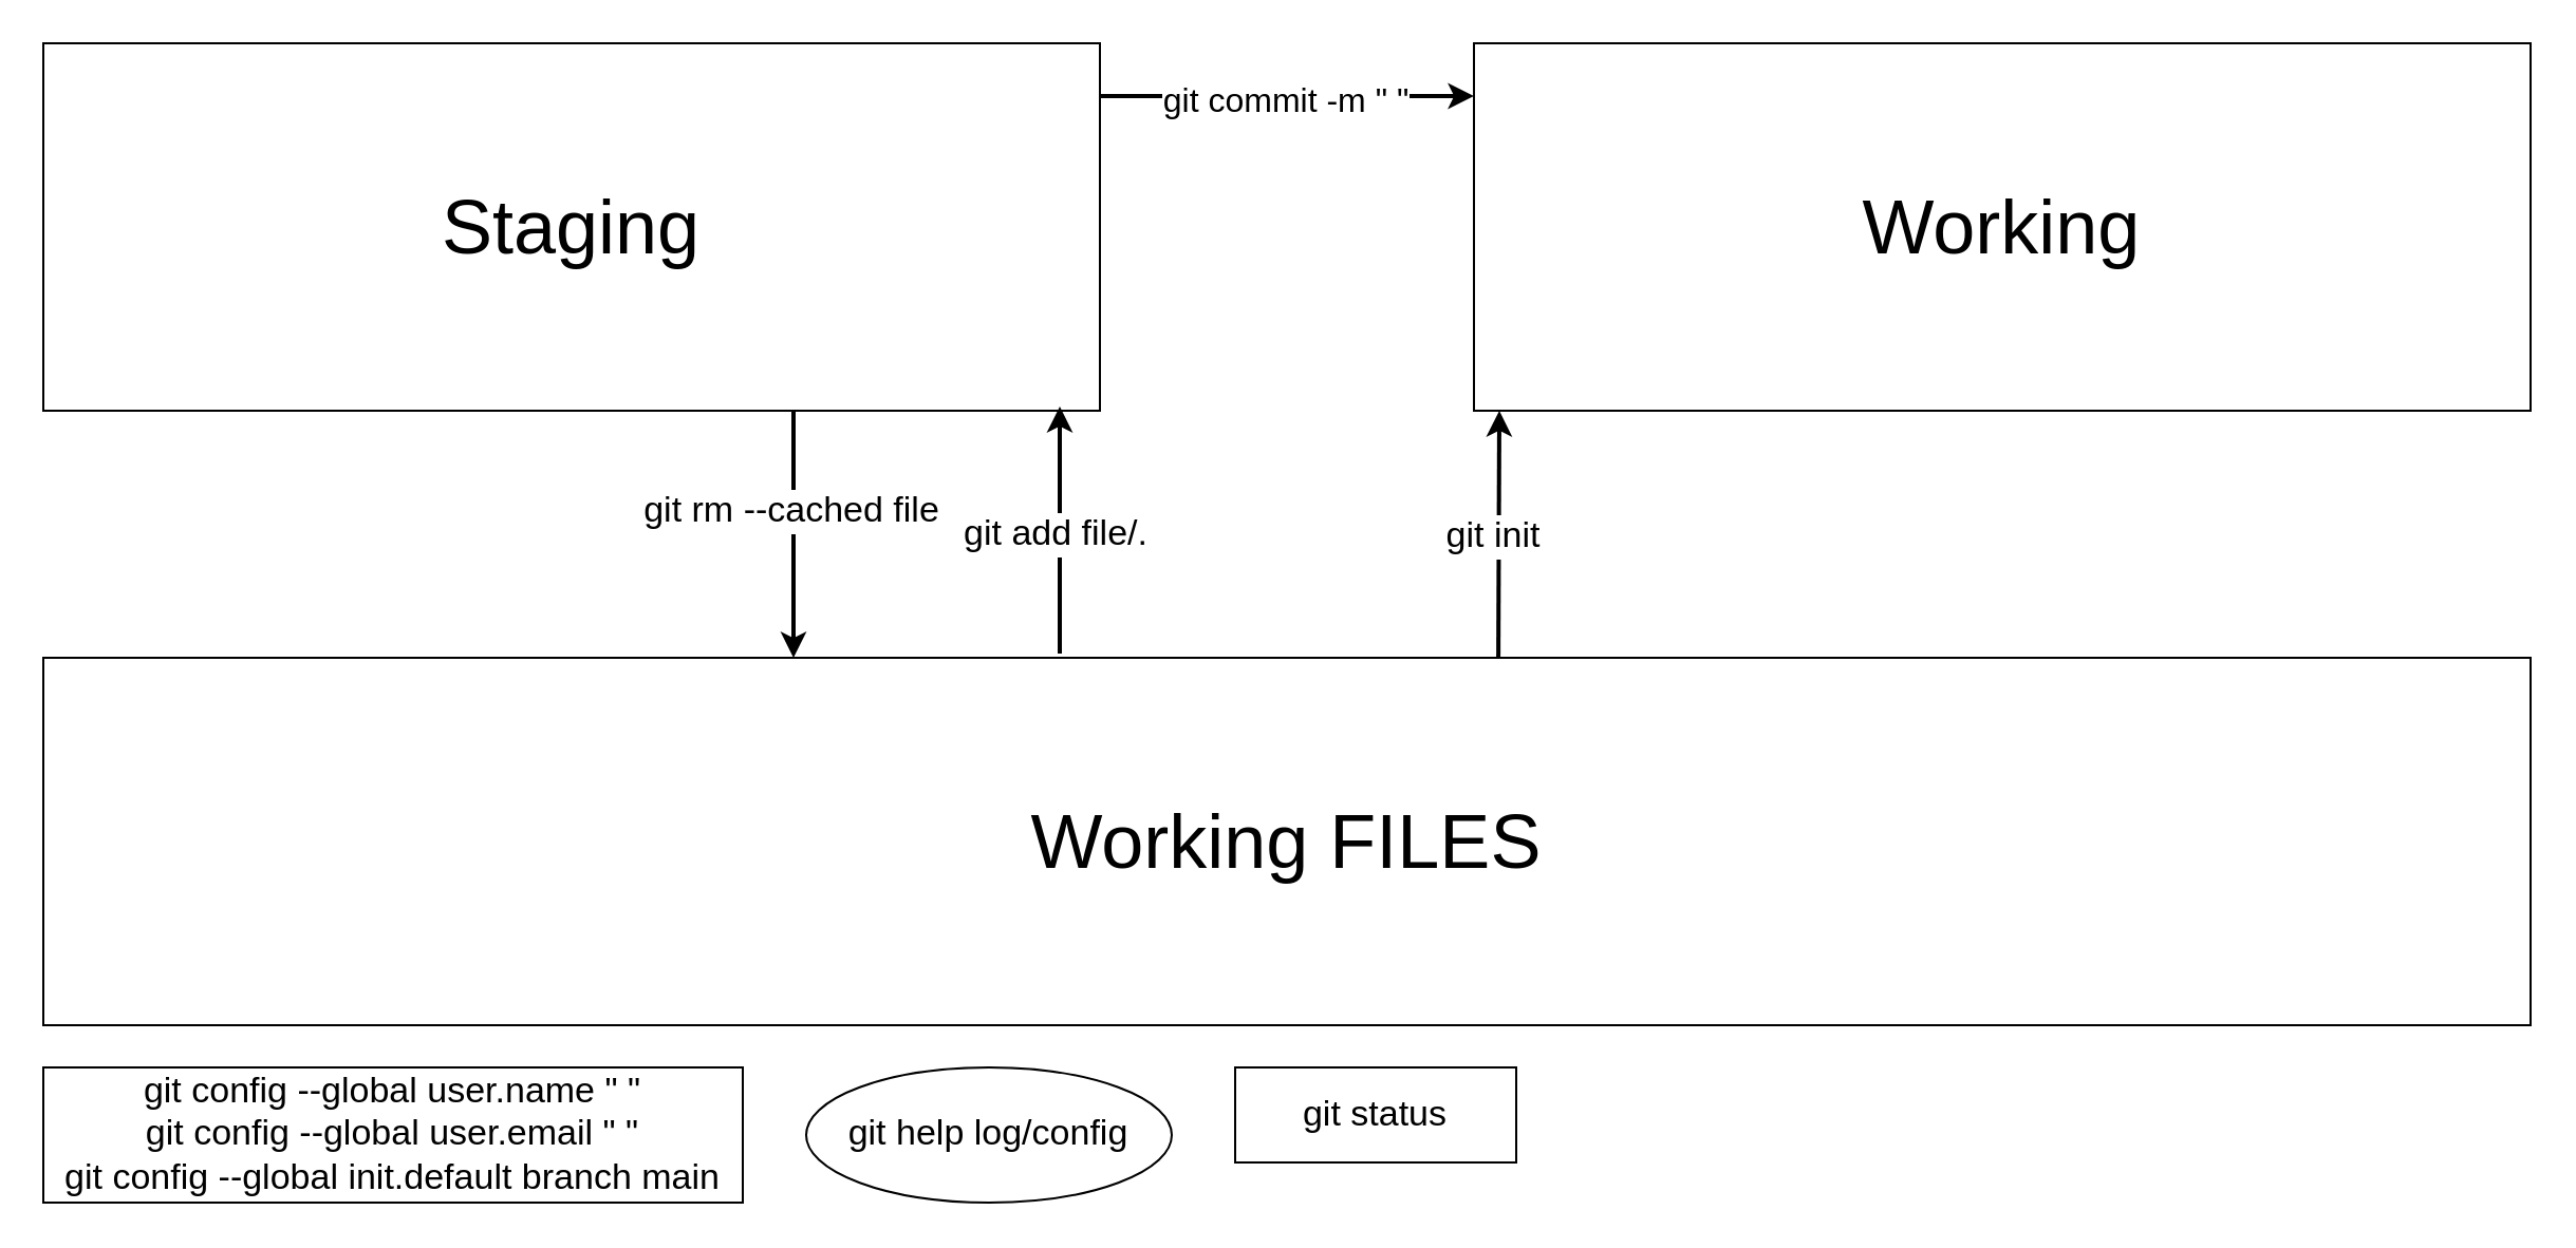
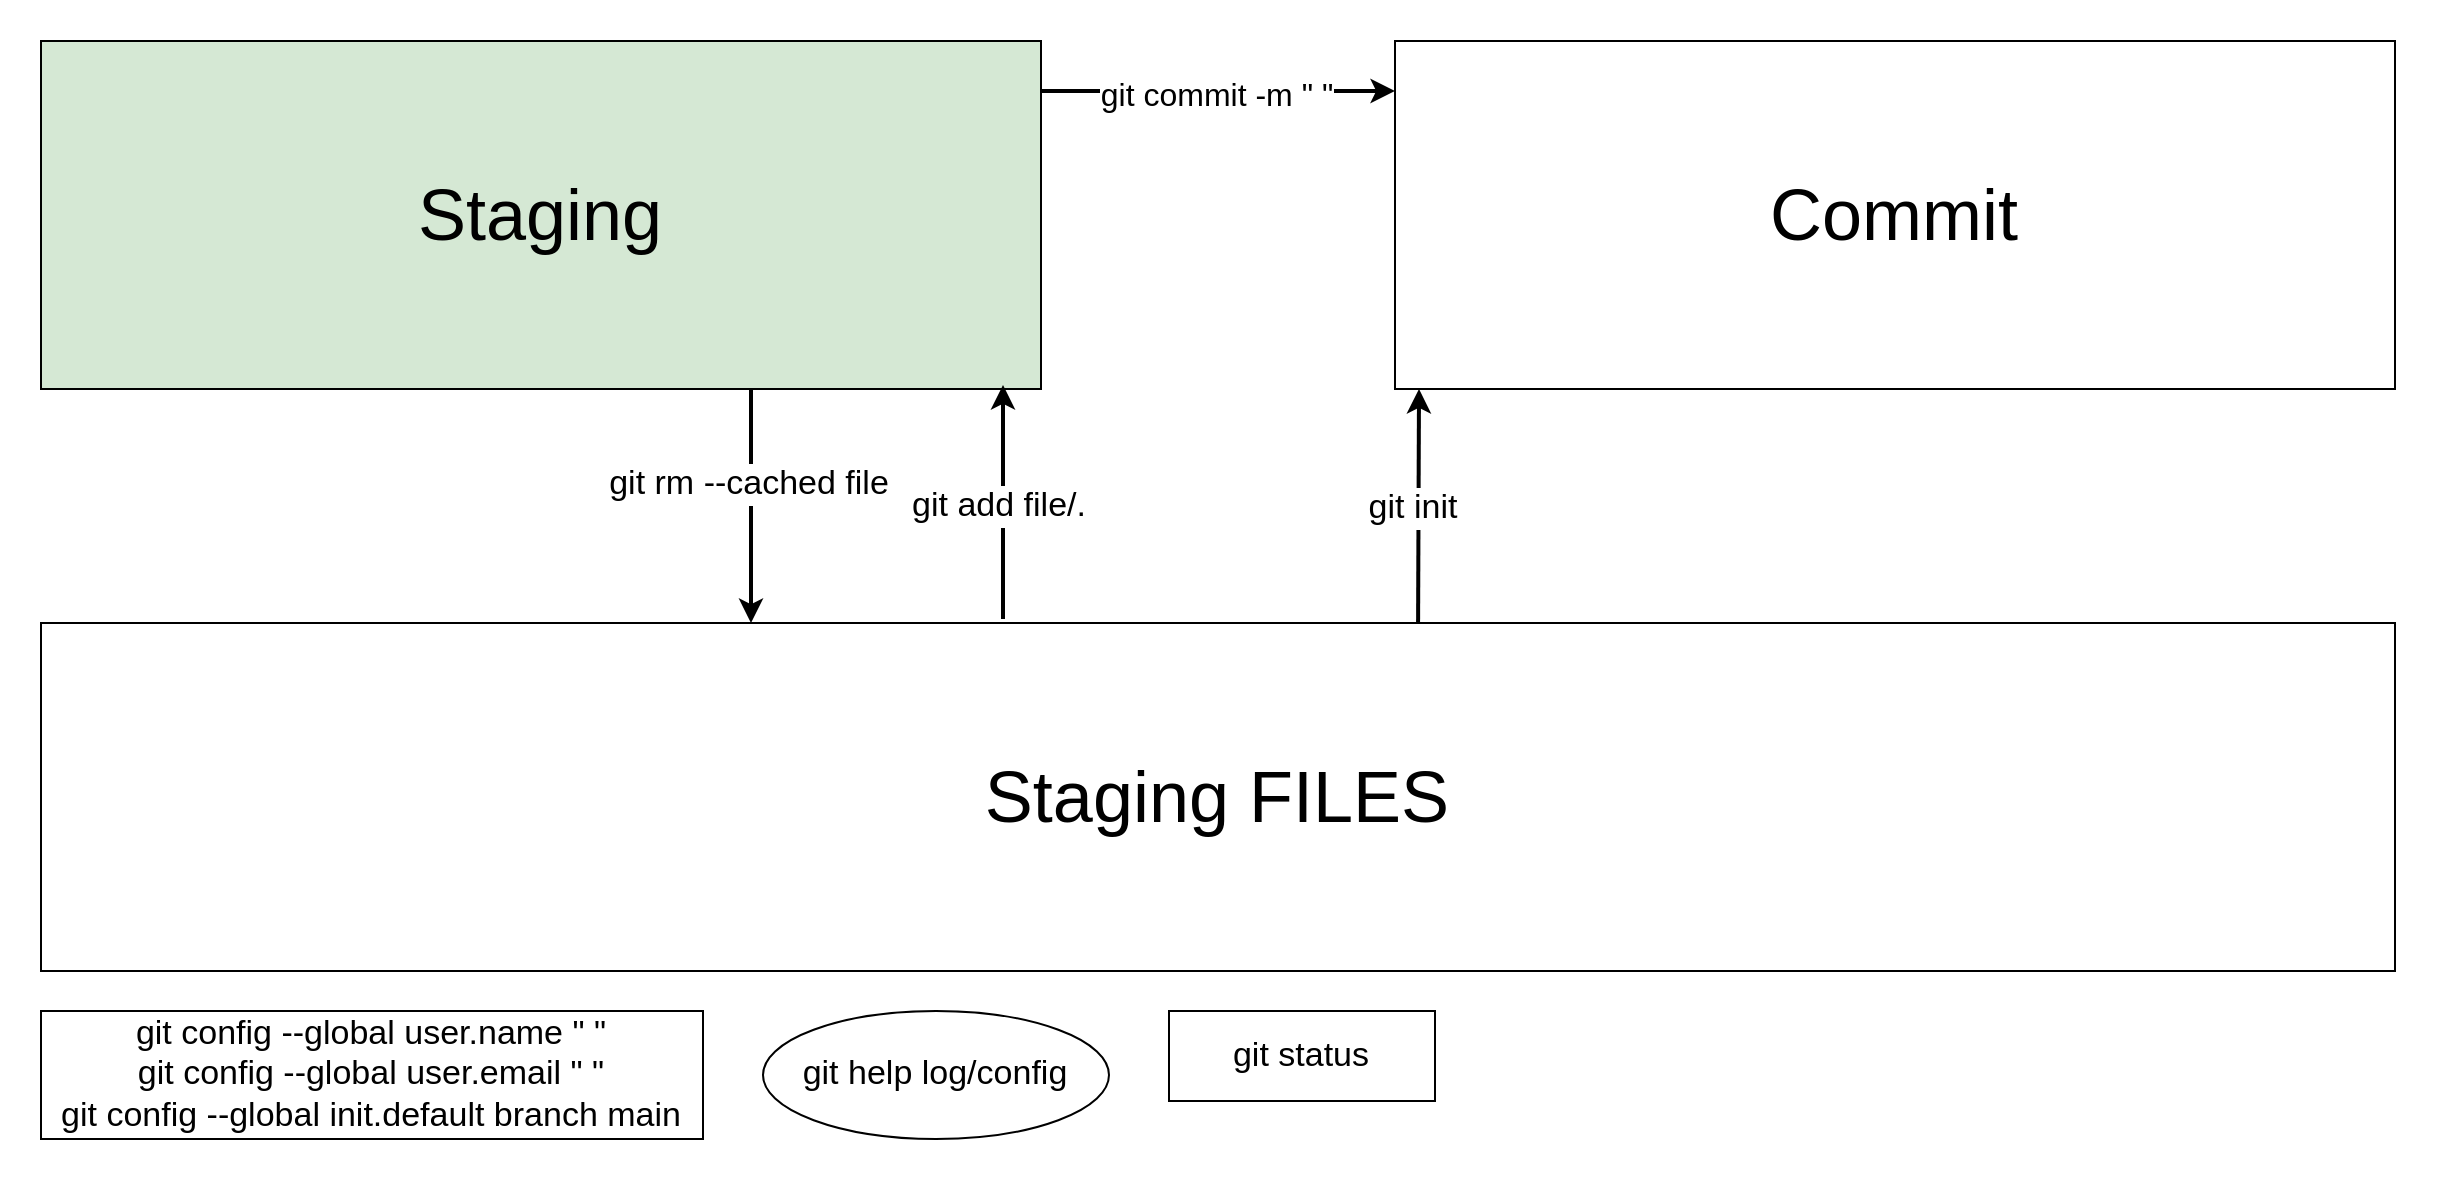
  <mxCell id="0" />
  <mxCell id="1" parent="0" />
- <mxCell id="2" value="Working FILES" style="rounded=0;whiteSpace=wrap;html=1;fontSize=36;" vertex="1" parent="1"><mxGeometry x="20" y="311" width="1177" height="174" as="geometry" /></mxCell>
+ <mxCell id="2" value="Staging FILES" style="rounded=0;whiteSpace=wrap;html=1;fontSize=36;" vertex="1" parent="1"><mxGeometry x="20" y="311" width="1177" height="174" as="geometry" /></mxCell>
  <mxCell id="3" value="git config --global user.name &quot; &quot;&lt;div&gt;git config --global user.email &quot; &quot;&lt;/div&gt;&lt;div&gt;git config --global init.default branch main&lt;/div&gt;" style="rounded=0;whiteSpace=wrap;html=1;fontSize=17;" vertex="1" parent="1"><mxGeometry x="20" y="505" width="331" height="64" as="geometry" /></mxCell>
  <mxCell id="4" value="git help log/config" style="ellipse;whiteSpace=wrap;html=1;fontSize=17;" vertex="1" parent="1"><mxGeometry x="381" y="505" width="173" height="64" as="geometry" /></mxCell>
- <mxCell id="5" value="Staging" style="rounded=0;whiteSpace=wrap;html=1;fontSize=36;" vertex="1" parent="1"><mxGeometry x="20" y="20" width="500" height="174" as="geometry" /></mxCell>
- <mxCell id="6" value="Working" style="rounded=0;whiteSpace=wrap;html=1;fontSize=36;" vertex="1" parent="1"><mxGeometry x="697" y="20" width="500" height="174" as="geometry" /></mxCell>
+ <mxCell id="5" value="Staging" style="rounded=0;whiteSpace=wrap;html=1;fontSize=36;fillColor=#d5e8d4;" vertex="1" parent="1"><mxGeometry x="20" y="20" width="500" height="174" as="geometry" /></mxCell>
+ <mxCell id="6" value="Commit" style="rounded=0;whiteSpace=wrap;html=1;fontSize=36;" vertex="1" parent="1"><mxGeometry x="697" y="20" width="500" height="174" as="geometry" /></mxCell>
  <mxCell id="7" value="" style="endArrow=classic;html=1;rounded=1;entryX=0;entryY=1;entryDx=0;entryDy=0;curved=0;jumpStyle=arc;strokeWidth=2;exitX=0.585;exitY=0;exitDx=0;exitDy=0;exitPerimeter=0;" edge="1" parent="1" source="2"><mxGeometry width="50" height="50" relative="1" as="geometry"><mxPoint x="709" y="259" as="sourcePoint" /><mxPoint x="709" y="194" as="targetPoint" /></mxGeometry></mxCell>
  <mxCell id="8" value="git init" style="edgeLabel;html=1;align=center;verticalAlign=middle;resizable=0;points=[];fontSize=17;" vertex="1" connectable="0" parent="7"><mxGeometry x="-0.026" y="3" relative="1" as="geometry"><mxPoint as="offset" /></mxGeometry></mxCell>
  <mxCell id="9" value="" style="endArrow=classic;html=1;rounded=1;entryX=0;entryY=1;entryDx=0;entryDy=0;curved=0;jumpStyle=arc;strokeWidth=2;exitX=0.585;exitY=0;exitDx=0;exitDy=0;exitPerimeter=0;" edge="1" parent="1"><mxGeometry width="50" height="50" relative="1" as="geometry"><mxPoint x="375" y="194" as="sourcePoint" /><mxPoint x="375" y="311" as="targetPoint" /></mxGeometry></mxCell>
  <mxCell id="10" value="git rm --cached file" style="edgeLabel;html=1;align=center;verticalAlign=middle;resizable=0;points=[];fontSize=17;" vertex="1" connectable="0" parent="9"><mxGeometry x="-0.197" y="-2" relative="1" as="geometry"><mxPoint as="offset" /></mxGeometry></mxCell>
  <mxCell id="11" value="git status" style="rounded=0;whiteSpace=wrap;html=1;fontSize=17;" vertex="1" parent="1"><mxGeometry x="584" y="505" width="133" height="45" as="geometry" /></mxCell>
  <mxCell id="12" value="" style="endArrow=classic;html=1;rounded=1;entryX=0;entryY=1;entryDx=0;entryDy=0;curved=0;jumpStyle=arc;strokeWidth=2;exitX=0.585;exitY=0;exitDx=0;exitDy=0;exitPerimeter=0;" edge="1" parent="1"><mxGeometry width="50" height="50" relative="1" as="geometry"><mxPoint x="501" y="309" as="sourcePoint" /><mxPoint x="501" y="192" as="targetPoint" /></mxGeometry></mxCell>
  <mxCell id="13" value="git add file/." style="edgeLabel;html=1;align=center;verticalAlign=middle;resizable=0;points=[];fontSize=17;" vertex="1" connectable="0" parent="12"><mxGeometry x="-0.026" y="3" relative="1" as="geometry"><mxPoint as="offset" /></mxGeometry></mxCell>
  <mxCell id="14" value="" style="endArrow=classic;html=1;rounded=0;entryX=0;entryY=0;entryDx=0;entryDy=0;strokeWidth=2;" edge="1" parent="1"><mxGeometry width="50" height="50" relative="1" as="geometry"><mxPoint x="520" y="45" as="sourcePoint" /><mxPoint x="697" y="45" as="targetPoint" /></mxGeometry></mxCell>
  <mxCell id="15" value="git commit -m &quot; &quot;" style="edgeLabel;html=1;align=center;verticalAlign=middle;resizable=0;points=[];fontSize=16;" vertex="1" connectable="0" parent="14"><mxGeometry x="-0.017" y="-1" relative="1" as="geometry"><mxPoint as="offset" /></mxGeometry></mxCell>
